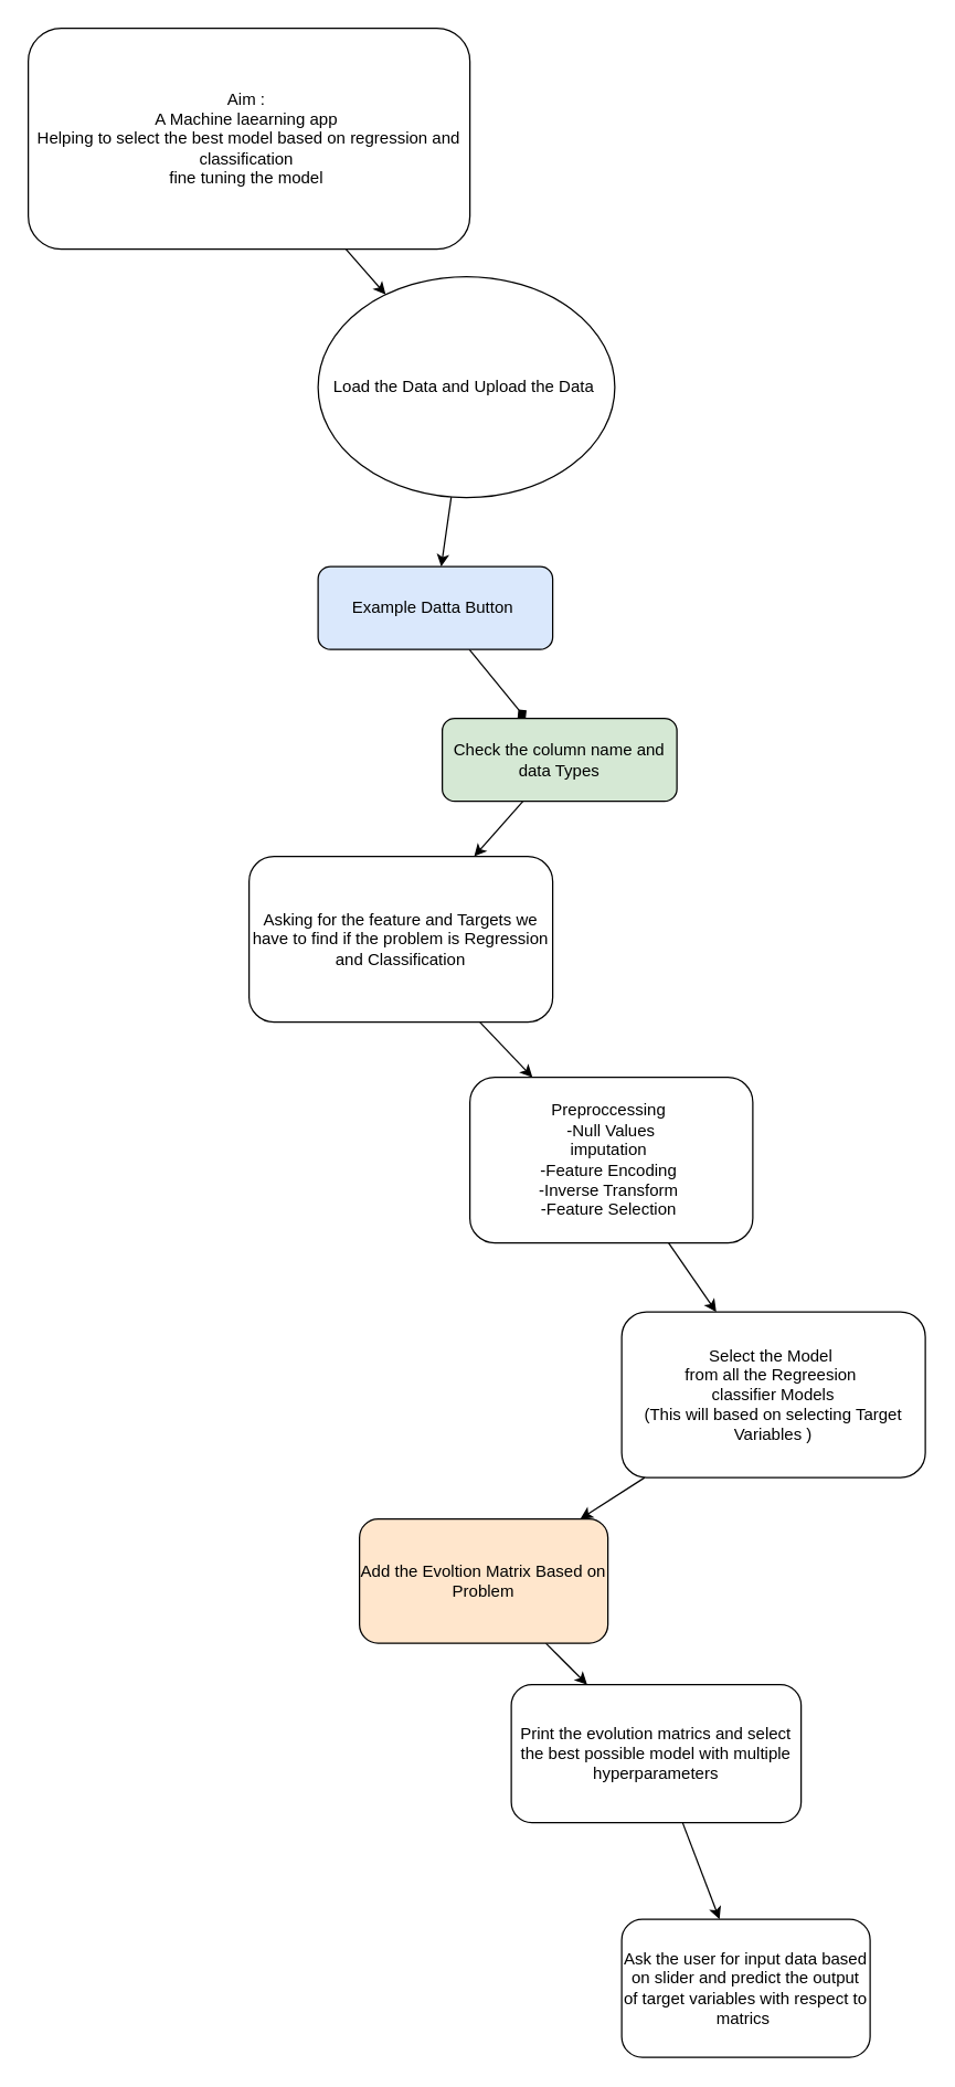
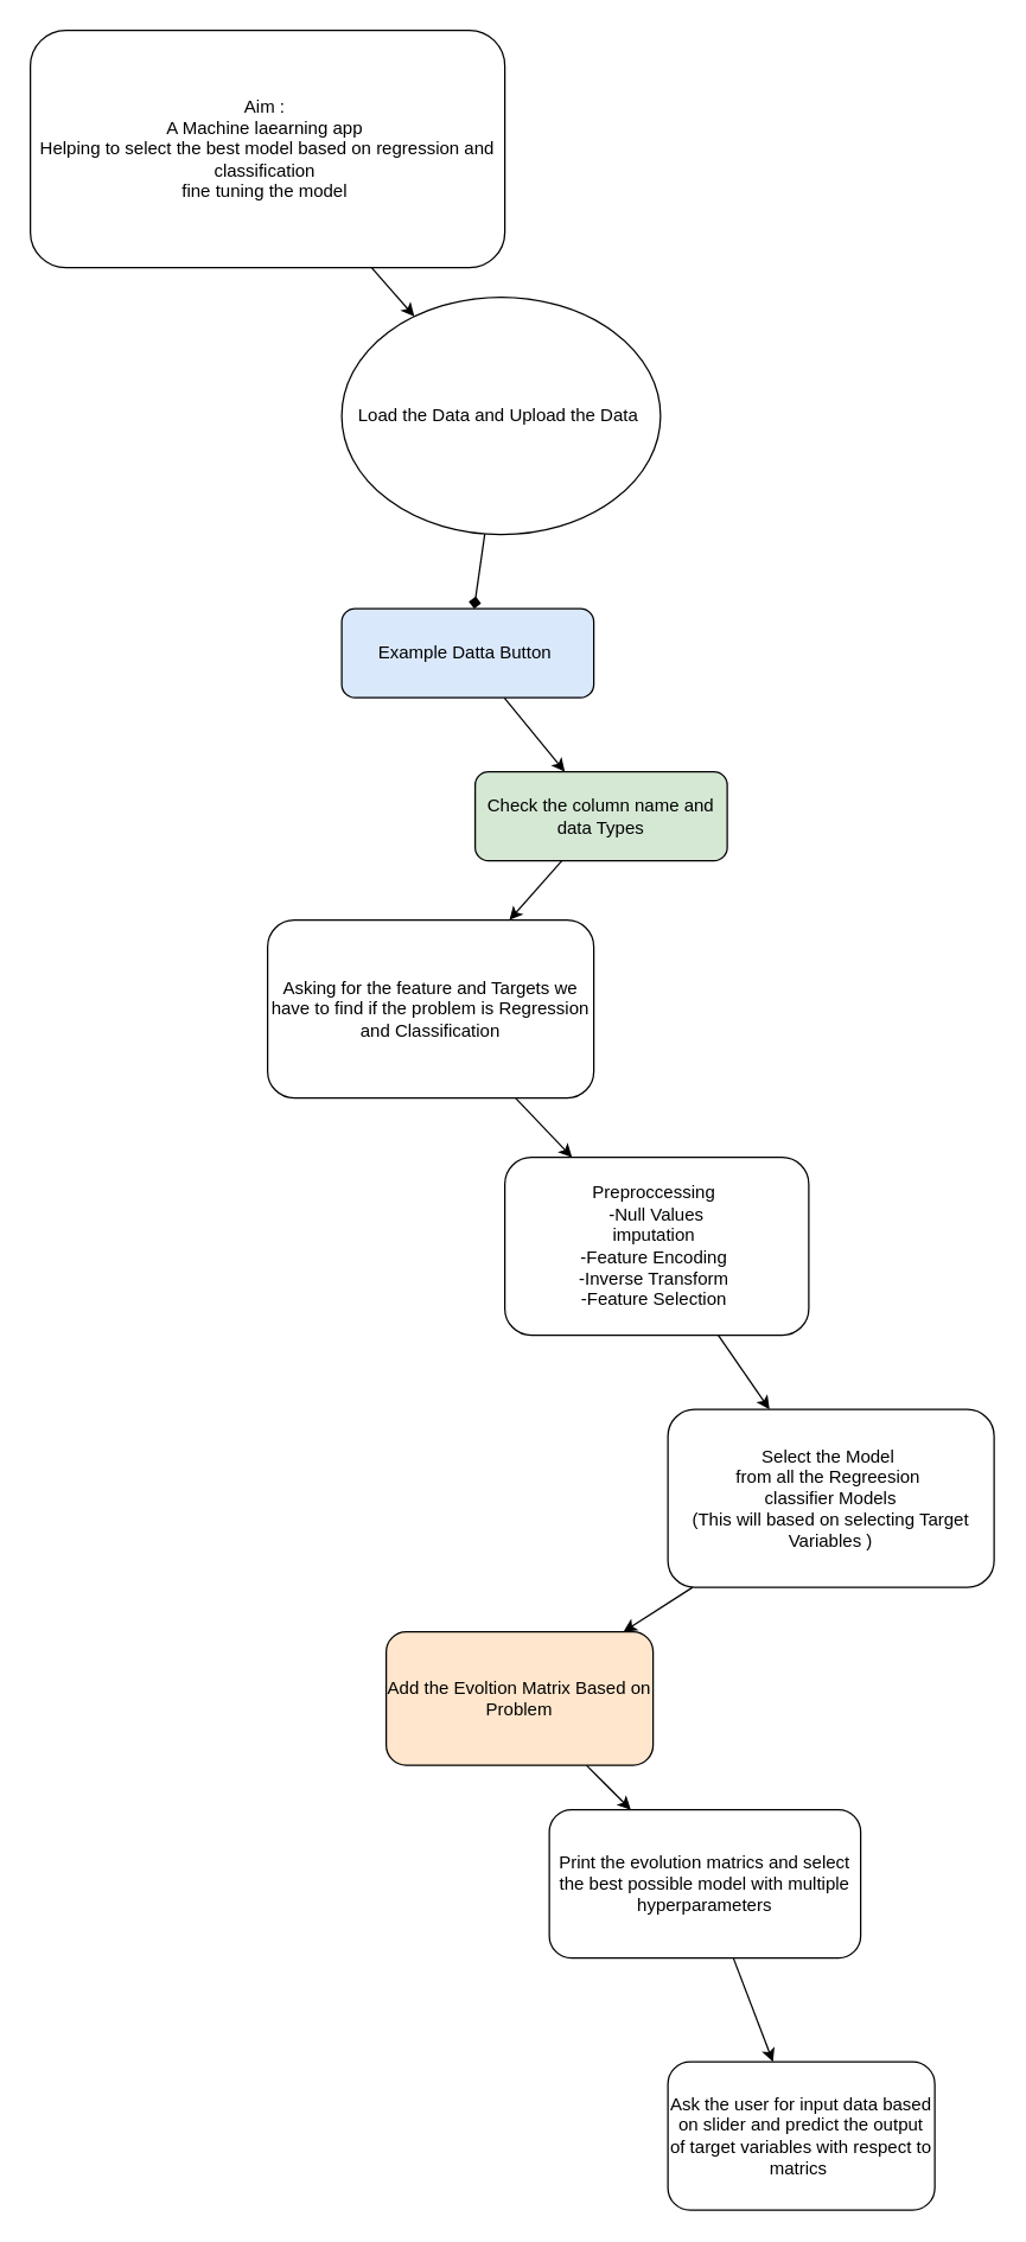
  <mxCell id="0" />
  <mxCell id="1" parent="0" />
  <mxCell id="2" value="" style="edgeStyle=none;html=1;" parent="1" source="3" target="5" edge="1"><mxGeometry relative="1" as="geometry" /></mxCell>
  <mxCell id="3" value="Aim :&amp;nbsp;&lt;br&gt;A Machine laearning app&amp;nbsp;&lt;br&gt;Helping to select the best model based on regression and classification&amp;nbsp;&lt;br&gt;fine tuning the model&amp;nbsp;" style="rounded=1;whiteSpace=wrap;html=1;" parent="1" vertex="1"><mxGeometry x="20" width="320" height="160" as="geometry" y="20" /></mxCell>
- <mxCell id="4" value="" style="edgeStyle=none;html=1;" parent="1" source="5" target="7" edge="1"><mxGeometry relative="1" as="geometry" /></mxCell>
+ <mxCell id="4" value="" style="edgeStyle=none;html=1;endArrow=diamond;" parent="1" source="5" target="7" edge="1"><mxGeometry relative="1" as="geometry" /></mxCell>
  <mxCell id="5" value="Load the Data and Upload the Data&amp;nbsp;" style="ellipse;whiteSpace=wrap;html=1;rounded=1;" parent="1" vertex="1"><mxGeometry x="230" y="200" width="215" height="160" as="geometry" /></mxCell>
- <mxCell id="6" value="" style="edgeStyle=none;html=1;endArrow=diamond;" parent="1" source="7" target="9" edge="1"><mxGeometry relative="1" as="geometry" /></mxCell>
+ <mxCell id="6" value="" style="edgeStyle=none;html=1;" parent="1" source="7" target="9" edge="1"><mxGeometry relative="1" as="geometry" /></mxCell>
  <mxCell id="7" value="Example Datta Button&amp;nbsp;" style="whiteSpace=wrap;html=1;rounded=1;fillColor=#dae8fc;" parent="1" vertex="1"><mxGeometry x="230" y="410" width="170" height="60" as="geometry" /></mxCell>
  <mxCell id="8" value="" style="edgeStyle=none;html=1;" parent="1" source="9" target="11" edge="1"><mxGeometry relative="1" as="geometry" /></mxCell>
  <mxCell id="9" value="Check the column name and data Types" style="whiteSpace=wrap;html=1;rounded=1;fillColor=#d5e8d4;" parent="1" vertex="1"><mxGeometry x="320" y="520" width="170" height="60" as="geometry" /></mxCell>
  <mxCell id="10" value="" style="edgeStyle=none;html=1;" parent="1" source="11" target="13" edge="1"><mxGeometry relative="1" as="geometry" /></mxCell>
  <mxCell id="11" value="Asking for the feature and Targets we have to find if the problem is Regression and Classification" style="rounded=1;whiteSpace=wrap;html=1;" parent="1" vertex="1"><mxGeometry x="180" y="620" width="220" height="120" as="geometry" /></mxCell>
  <mxCell id="12" value="" style="edgeStyle=none;html=1;" parent="1" source="13" target="15" edge="1"><mxGeometry relative="1" as="geometry" /></mxCell>
  <mxCell id="13" value="Preproccessing&amp;nbsp;&lt;br&gt;-Null Values&lt;br&gt;imputation&amp;nbsp;&lt;br&gt;-Feature Encoding&amp;nbsp;&lt;br&gt;-Inverse Transform&amp;nbsp;&lt;br&gt;-Feature Selection&amp;nbsp;" style="whiteSpace=wrap;html=1;rounded=1;" parent="1" vertex="1"><mxGeometry x="340" y="780" width="205" height="120" as="geometry" /></mxCell>
  <mxCell id="14" value="" style="edgeStyle=none;html=1;" parent="1" source="15" target="17" edge="1"><mxGeometry relative="1" as="geometry" /></mxCell>
  <mxCell id="15" value="Select the Model&amp;nbsp;&lt;br&gt;from all the Regreesion&amp;nbsp;&lt;br&gt;classifier Models&lt;br&gt;(This will based on selecting Target Variables )" style="rounded=1;whiteSpace=wrap;html=1;" parent="1" vertex="1"><mxGeometry x="450" y="950" width="220" height="120" as="geometry" /></mxCell>
  <mxCell id="16" value="" style="edgeStyle=none;html=1;" parent="1" source="17" target="19" edge="1"><mxGeometry relative="1" as="geometry" /></mxCell>
  <mxCell id="17" value="Add the Evoltion Matrix Based on Problem" style="whiteSpace=wrap;html=1;rounded=1;fillColor=#ffe6cc;" parent="1" vertex="1"><mxGeometry x="260" y="1100" width="180" height="90" as="geometry" /></mxCell>
  <mxCell id="18" value="" style="edgeStyle=none;html=1;" parent="1" source="19" target="20" edge="1"><mxGeometry relative="1" as="geometry" /></mxCell>
  <mxCell id="19" value="Print the evolution matrics and select the best possible model with multiple hyperparameters" style="whiteSpace=wrap;html=1;rounded=1;" parent="1" vertex="1"><mxGeometry x="370" y="1220" width="210" height="100" as="geometry" /></mxCell>
  <mxCell id="20" value="Ask the user for input data based on slider and predict the output of target variables with respect to matrics&amp;nbsp;" style="whiteSpace=wrap;html=1;rounded=1;" parent="1" vertex="1"><mxGeometry x="450" y="1390" width="180" height="100" as="geometry" /></mxCell>
